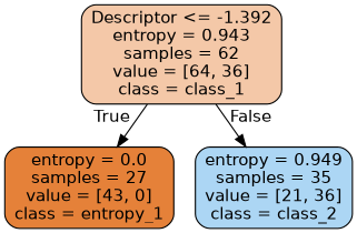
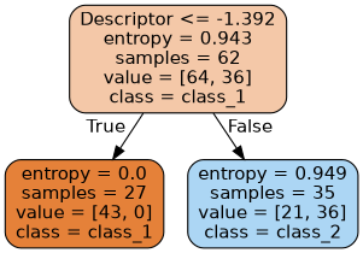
  digraph {
    node [color=black fontname=helvetica shape=box style="filled, rounded"]
    edge [fontname=helvetica labeldistance=2.5]
    n1 [fillcolor="#f4c8a8" label="Descriptor <= -1.392\nentropy = 0.943\nsamples = 62\nvalue = [64, 36]\nclass = class_1"]
-   n2 [fillcolor="#e58139" label="entropy = 0.0\nsamples = 27\nvalue = [43, 0]\nclass = entropy_1"]
+   n2 [fillcolor="#e58139" label="entropy = 0.0\nsamples = 27\nvalue = [43, 0]\nclass = class_1"]
    n3 [fillcolor="#acd6f4" label="entropy = 0.949\nsamples = 35\nvalue = [21, 36]\nclass = class_2"]
    n1 -> n2 [headlabel=True labelangle=45]
    n1 -> n3 [headlabel=False labelangle=-45]
  }
